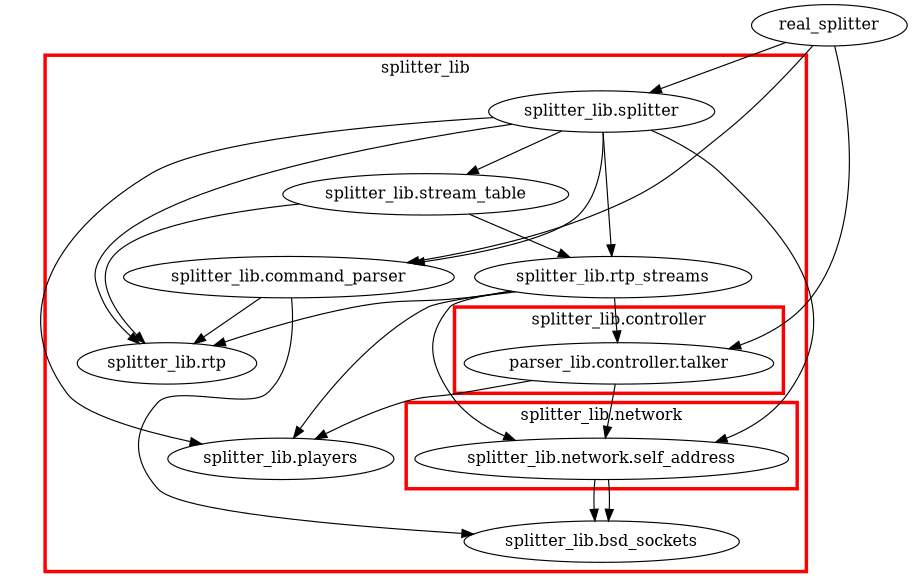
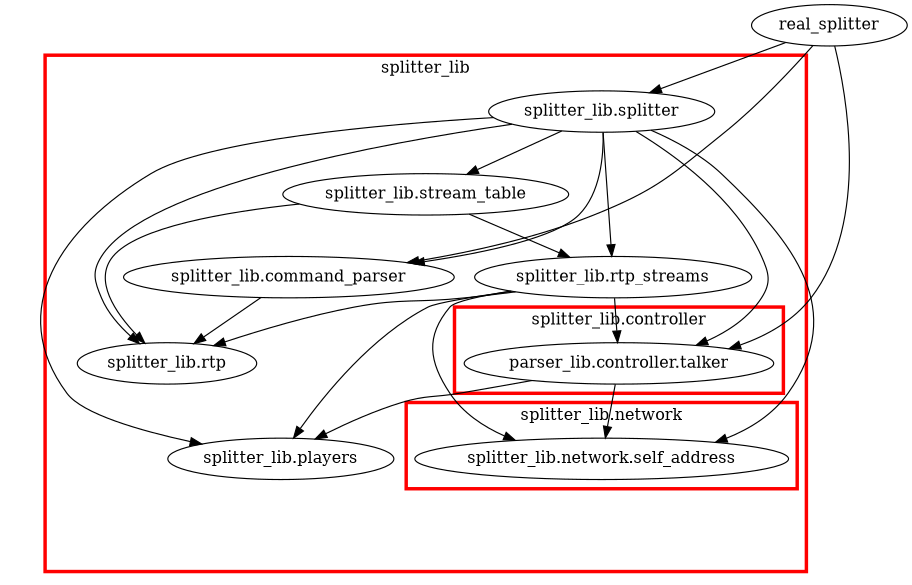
  digraph {
    compound=true
    n1 [label="parser_lib.controller.talker"]
    n2 [label="splitter_lib.network.self_address"]
-   n3 [label="splitter_lib.bsd_sockets"]
    n4 [label="splitter_lib.stream_table"]
    n5 [label="splitter_lib.splitter"]
    n6 [label="splitter_lib.players"]
    n7 [label="splitter_lib.command_parser"]
    n8 [label="splitter_lib.rtp"]
    n9 [label="splitter_lib.rtp_streams"]
    n10 [label=real_splitter]
    subgraph cluster_1 {
      color=red
      label=splitter_lib
      penwidth=3.0
-     n3
      n4
      n5
      n6
      n7
      n8
      n9
      subgraph cluster_2 {
        color=red
        label="splitter_lib.controller"
        penwidth=3.0
        n1
      }
      subgraph cluster_3 {
        color=red
        label="splitter_lib.network"
        penwidth=3.0
        n2
      }
    }
    n1 -> n2
    n1 -> n6
-   n2 -> n3
-   n2 -> n3
    n4 -> n8
    n4 -> n9
+   n5 -> n1
    n5 -> n2
    n5 -> n4
    n5 -> n6
    n5 -> n7
    n5 -> n8
    n5 -> n9
-   n7 -> n3
    n7 -> n8
    n9 -> n1
    n9 -> n2
    n9 -> n6
    n9 -> n8
    n10 -> n1
    n10 -> n5
    n10 -> n7
  }
